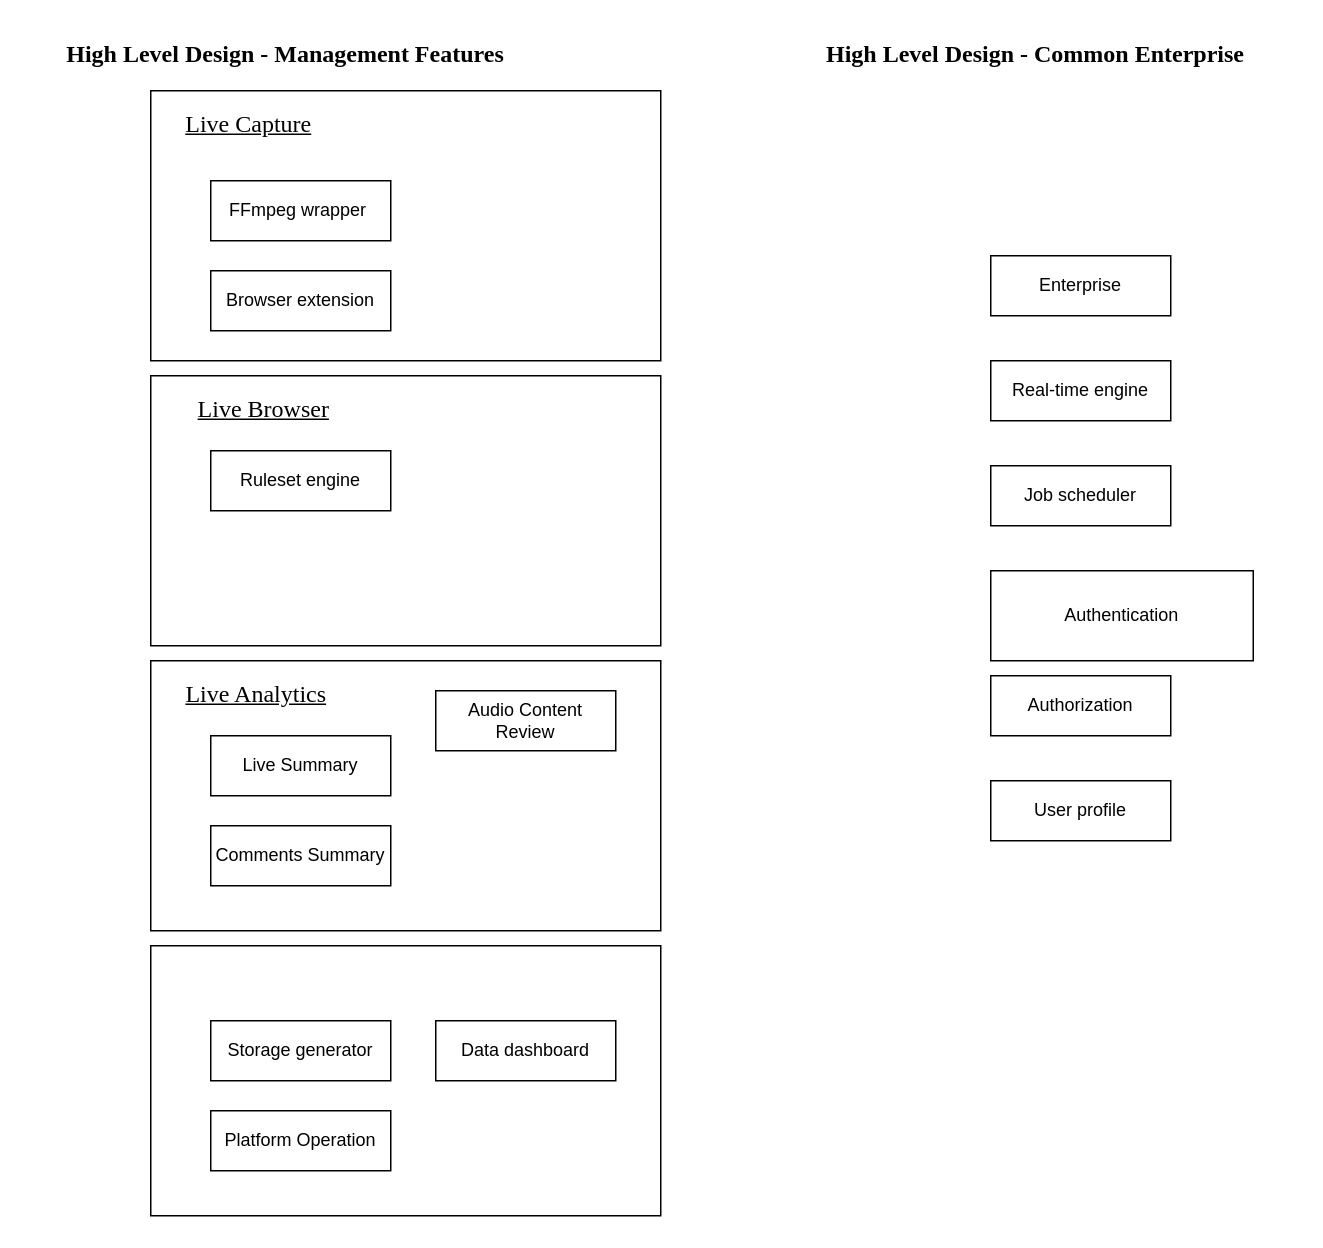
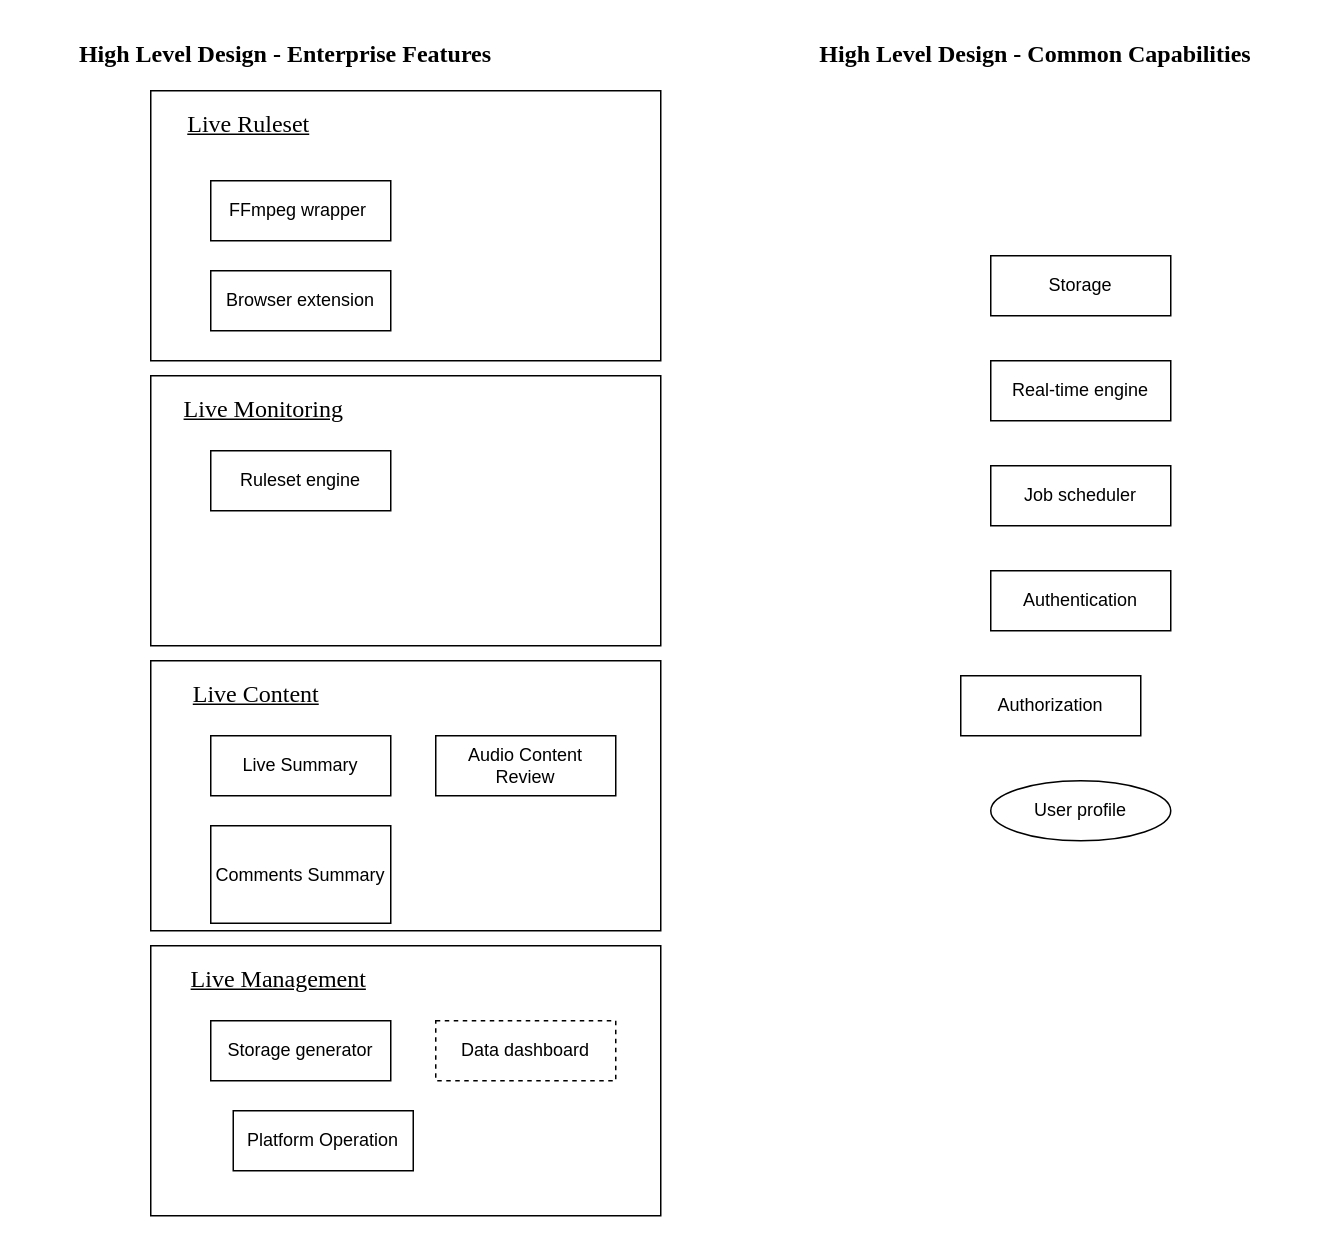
  <mxCell id="0" />
  <mxCell id="1" parent="0" />
  <mxCell id="2" value="" style="group" vertex="1" connectable="0" parent="1"><mxGeometry x="100" y="250" width="340" height="180" as="geometry" /></mxCell>
  <mxCell id="3" value="" style="rounded=0;whiteSpace=wrap;html=1;" vertex="1" parent="2"><mxGeometry width="340" height="180" as="geometry" /></mxCell>
- <mxCell id="4" value="&lt;font face=&quot;Tahoma&quot; style=&quot;font-size: 16px; font-weight: normal;&quot;&gt;&lt;u&gt;Live Browser&lt;/u&gt;&lt;/font&gt;" style="text;strokeColor=none;fillColor=none;html=1;fontSize=24;fontStyle=1;verticalAlign=middle;align=center;" vertex="1" parent="2"><mxGeometry x="20" y="10" width="110" height="20" as="geometry" /></mxCell>
+ <mxCell id="4" value="&lt;font face=&quot;Tahoma&quot; style=&quot;font-size: 16px; font-weight: normal;&quot;&gt;&lt;u&gt;Live Monitoring&lt;/u&gt;&lt;/font&gt;" style="text;strokeColor=none;fillColor=none;html=1;fontSize=24;fontStyle=1;verticalAlign=middle;align=center;" vertex="1" parent="2"><mxGeometry x="20" y="10" width="110" height="20" as="geometry" /></mxCell>
  <mxCell id="5" value="Ruleset engine" style="rounded=0;whiteSpace=wrap;html=1;" vertex="1" parent="2"><mxGeometry x="40" y="50" width="120" height="40" as="geometry" /></mxCell>
  <mxCell id="6" value="" style="group" vertex="1" connectable="0" parent="1"><mxGeometry x="100" y="60" width="340" height="180" as="geometry" /></mxCell>
  <mxCell id="7" value="" style="rounded=0;whiteSpace=wrap;html=1;" vertex="1" parent="6"><mxGeometry width="340" height="180" as="geometry" /></mxCell>
- <mxCell id="8" value="&lt;font face=&quot;Tahoma&quot; style=&quot;font-size: 16px; font-weight: normal;&quot;&gt;&lt;u&gt;Live Capture&lt;/u&gt;&lt;/font&gt;" style="text;strokeColor=none;fillColor=none;html=1;fontSize=24;fontStyle=1;verticalAlign=middle;align=center;" vertex="1" parent="6"><mxGeometry x="20" y="10" width="90" height="20" as="geometry" /></mxCell>
+ <mxCell id="8" value="&lt;font face=&quot;Tahoma&quot; style=&quot;font-size: 16px; font-weight: normal;&quot;&gt;&lt;u&gt;Live Ruleset&lt;/u&gt;&lt;/font&gt;" style="text;strokeColor=none;fillColor=none;html=1;fontSize=24;fontStyle=1;verticalAlign=middle;align=center;" vertex="1" parent="6"><mxGeometry x="20" y="10" width="90" height="20" as="geometry" /></mxCell>
  <mxCell id="9" value="Browser extension" style="rounded=0;whiteSpace=wrap;html=1;" vertex="1" parent="6"><mxGeometry x="40" y="120" width="120" height="40" as="geometry" /></mxCell>
  <mxCell id="10" value="FFmpeg wrapper&amp;nbsp;" style="rounded=0;whiteSpace=wrap;html=1;" vertex="1" parent="6"><mxGeometry x="40" y="60" width="120" height="40" as="geometry" /></mxCell>
- <mxCell id="11" value="High Level Design - Management Features" style="text;html=1;strokeColor=none;fillColor=none;align=center;verticalAlign=middle;whiteSpace=wrap;rounded=0;fontFamily=Tahoma;fontSize=16;fontStyle=1" vertex="1" parent="1"><mxGeometry x="20" y="20" width="340" height="30" as="geometry" /></mxCell>
+ <mxCell id="11" value="High Level Design - Enterprise Features" style="text;html=1;strokeColor=none;fillColor=none;align=center;verticalAlign=middle;whiteSpace=wrap;rounded=0;fontFamily=Tahoma;fontSize=16;fontStyle=1" vertex="1" parent="1"><mxGeometry x="20" y="20" width="340" height="30" as="geometry" /></mxCell>
  <mxCell id="12" value="" style="group" vertex="1" connectable="0" parent="1"><mxGeometry x="100" y="440" width="340" height="180" as="geometry" /></mxCell>
  <mxCell id="13" value="" style="rounded=0;whiteSpace=wrap;html=1;" vertex="1" parent="12"><mxGeometry width="340" height="180" as="geometry" /></mxCell>
- <mxCell id="14" value="&lt;font face=&quot;Tahoma&quot; style=&quot;font-size: 16px; font-weight: normal;&quot;&gt;&lt;u&gt;Live Analytics&lt;/u&gt;&lt;/font&gt;" style="text;strokeColor=none;fillColor=none;html=1;fontSize=24;fontStyle=1;verticalAlign=middle;align=center;" vertex="1" parent="12"><mxGeometry x="20" y="10" width="100" height="20" as="geometry" /></mxCell>
+ <mxCell id="14" value="&lt;font face=&quot;Tahoma&quot; style=&quot;font-size: 16px; font-weight: normal;&quot;&gt;&lt;u&gt;Live Content&lt;/u&gt;&lt;/font&gt;" style="text;strokeColor=none;fillColor=none;html=1;fontSize=24;fontStyle=1;verticalAlign=middle;align=center;" vertex="1" parent="12"><mxGeometry x="20" y="10" width="100" height="20" as="geometry" /></mxCell>
  <mxCell id="15" value="Live Summary" style="rounded=0;whiteSpace=wrap;html=1;" vertex="1" parent="12"><mxGeometry x="40" y="50" width="120" height="40" as="geometry" /></mxCell>
- <mxCell id="16" value="Audio Content Review" style="rounded=0;whiteSpace=wrap;html=1;" vertex="1" parent="12"><mxGeometry x="190" y="20" width="120" height="40" as="geometry" /></mxCell>
- <mxCell id="17" value="Comments Summary" style="rounded=0;whiteSpace=wrap;html=1;" vertex="1" parent="12"><mxGeometry x="40" y="110" width="120" height="40" as="geometry" /></mxCell>
+ <mxCell id="16" value="Audio Content Review" style="rounded=0;whiteSpace=wrap;html=1;" vertex="1" parent="12"><mxGeometry x="190" y="50" width="120" height="40" as="geometry" /></mxCell>
+ <mxCell id="17" value="Comments Summary" style="rounded=0;whiteSpace=wrap;html=1;" vertex="1" parent="12"><mxGeometry x="40" y="110" width="120" height="65" as="geometry" /></mxCell>
  <mxCell id="18" value="" style="group" vertex="1" connectable="0" parent="1"><mxGeometry x="100" y="630" width="340" height="180" as="geometry" /></mxCell>
  <mxCell id="19" value="" style="rounded=0;whiteSpace=wrap;html=1;" vertex="1" parent="18"><mxGeometry width="340" height="180" as="geometry" /></mxCell>
+ <mxCell id="20" value="&lt;font face=&quot;Tahoma&quot; style=&quot;font-size: 16px; font-weight: normal;&quot;&gt;&lt;u&gt;Live Management&lt;/u&gt;&lt;/font&gt;" style="text;strokeColor=none;fillColor=none;html=1;fontSize=24;fontStyle=1;verticalAlign=middle;align=center;" vertex="1" parent="18"><mxGeometry x="20" y="10" width="130" height="20" as="geometry" /></mxCell>
  <mxCell id="21" value="Storage generator" style="rounded=0;whiteSpace=wrap;html=1;" vertex="1" parent="18"><mxGeometry x="40" y="50" width="120" height="40" as="geometry" /></mxCell>
- <mxCell id="22" value="Data dashboard" style="rounded=0;whiteSpace=wrap;html=1;" vertex="1" parent="18"><mxGeometry x="190" y="50" width="120" height="40" as="geometry" /></mxCell>
- <mxCell id="23" value="Platform Operation" style="rounded=0;whiteSpace=wrap;html=1;" vertex="1" parent="18"><mxGeometry x="40" y="110" width="120" height="40" as="geometry" /></mxCell>
- <mxCell id="24" value="Enterprise" style="rounded=0;whiteSpace=wrap;html=1;" vertex="1" parent="1"><mxGeometry x="660" y="170" width="120" height="40" as="geometry" /></mxCell>
+ <mxCell id="22" value="Data dashboard" style="rounded=0;whiteSpace=wrap;html=1;dashed=1;" vertex="1" parent="18"><mxGeometry x="190" y="50" width="120" height="40" as="geometry" /></mxCell>
+ <mxCell id="23" value="Platform Operation" style="rounded=0;whiteSpace=wrap;html=1;" vertex="1" parent="18"><mxGeometry x="55" y="110" width="120" height="40" as="geometry" /></mxCell>
+ <mxCell id="24" value="Storage" style="rounded=0;whiteSpace=wrap;html=1;" vertex="1" parent="1"><mxGeometry x="660" y="170" width="120" height="40" as="geometry" /></mxCell>
  <mxCell id="25" value="Real-time engine" style="rounded=0;whiteSpace=wrap;html=1;" vertex="1" parent="1"><mxGeometry x="660" y="240" width="120" height="40" as="geometry" /></mxCell>
  <mxCell id="26" value="Job scheduler" style="rounded=0;whiteSpace=wrap;html=1;" vertex="1" parent="1"><mxGeometry x="660" y="310" width="120" height="40" as="geometry" /></mxCell>
- <mxCell id="27" value="High Level Design - Common Enterprise" style="text;html=1;strokeColor=none;fillColor=none;align=center;verticalAlign=middle;whiteSpace=wrap;rounded=0;fontFamily=Tahoma;fontSize=16;fontStyle=1" vertex="1" parent="1"><mxGeometry x="520" y="20" width="340" height="30" as="geometry" /></mxCell>
- <mxCell id="28" value="Authentication" style="rounded=0;whiteSpace=wrap;html=1;" vertex="1" parent="1"><mxGeometry x="660" y="380" width="175" height="60" as="geometry" /></mxCell>
- <mxCell id="29" value="Authorization" style="rounded=0;whiteSpace=wrap;html=1;" vertex="1" parent="1"><mxGeometry x="660" y="450" width="120" height="40" as="geometry" /></mxCell>
- <mxCell id="30" value="User profile" style="rounded=0;whiteSpace=wrap;html=1;" vertex="1" parent="1"><mxGeometry x="660" y="520" width="120" height="40" as="geometry" /></mxCell>
+ <mxCell id="27" value="High Level Design - Common Capabilities" style="text;html=1;strokeColor=none;fillColor=none;align=center;verticalAlign=middle;whiteSpace=wrap;rounded=0;fontFamily=Tahoma;fontSize=16;fontStyle=1" vertex="1" parent="1"><mxGeometry x="520" y="20" width="340" height="30" as="geometry" /></mxCell>
+ <mxCell id="28" value="Authentication" style="rounded=0;whiteSpace=wrap;html=1;" vertex="1" parent="1"><mxGeometry x="660" y="380" width="120" height="40" as="geometry" /></mxCell>
+ <mxCell id="29" value="Authorization" style="rounded=0;whiteSpace=wrap;html=1;" vertex="1" parent="1"><mxGeometry x="640" y="450" width="120" height="40" as="geometry" /></mxCell>
+ <mxCell id="30" value="User profile" style="ellipse;whiteSpace=wrap;html=1;" vertex="1" parent="1"><mxGeometry x="660" y="520" width="120" height="40" as="geometry" /></mxCell>
